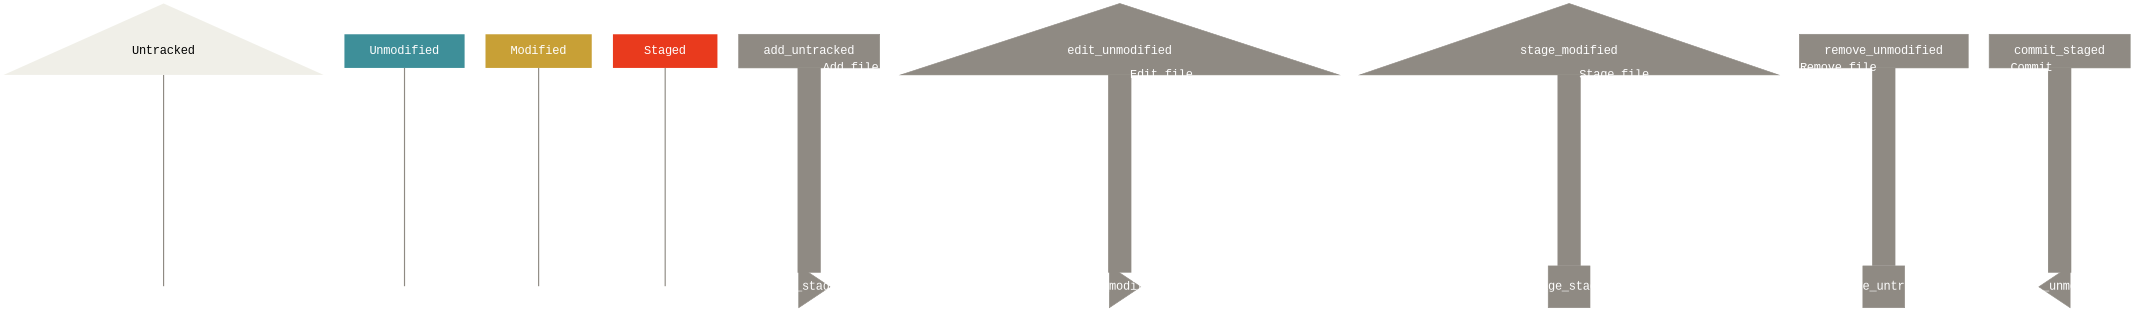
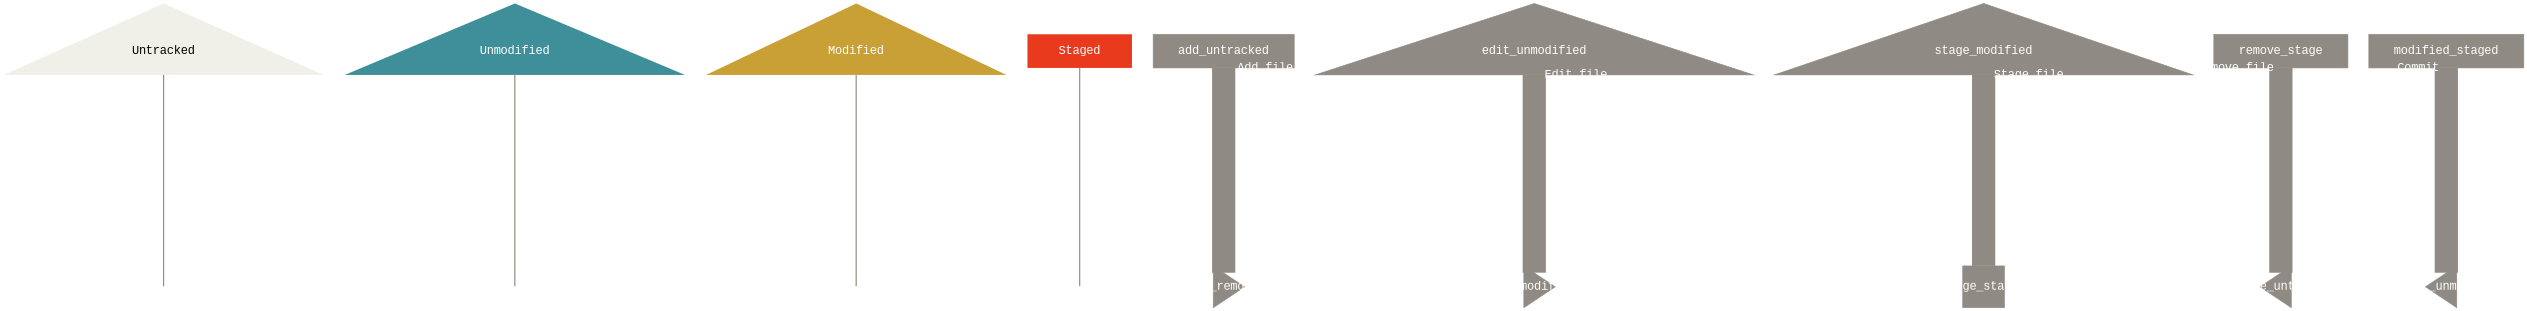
  graph {
    nodesep=.5
    ranksep=4
    node [fontcolor="#ffffff" fontname="Menlo, Monaco, Consolas, Lucida Console, Courier New, monospace" fontsize=20 margin=".6,.25" penwidth=1 shape=triangle style=filled color="#8f8a83"]
    edge [color="#8f8a83" dir=none penwidth=40 labeldistance=0 labelfontcolor="#ffffff" labelfontname="Menlo, Monaco, Consolas, Lucida Console, Courier New, monospace" labelfontsize=20]
    n1 [fillcolor="#f0efe8" fontcolor="#000000" label=Untracked penwidth=0 width=2.5 color=""]
    untracked_h [fixedsize=true height=0 orientation=90 style=invis width=1]
-   n3 [fillcolor="#3e8f99" label=Unmodified penwidth=0 shape=box width=2.5 color=""]
+   n3 [fillcolor="#3e8f99" label=Unmodified penwidth=0 width=2.5 color=""]
    unmodified_h [fixedsize=true height=0 orientation=90 style=invis width=1]
-   n5 [fillcolor="#c8a036" label=Modified penwidth=0 shape=box width=2.5 color=""]
+   n5 [fillcolor="#c8a036" label=Modified penwidth=0 width=2.5 color=""]
    modified_h [fixedsize=true height=0 orientation=90 style=invis width=1]
    n7 [fillcolor="#e93a1d" label=Staged penwidth=0 shape=box width=2.5 color=""]
    staged_h [fixedsize=true height=0 orientation=90 style=invis width=1]
    add_untracked [shape=box width=0]
-   add_staged [fixedsize=true height=1 orientation=270 width=1]
+   add_staged [fixedsize=true height=1 orientation=270 width=1 label=add_remove]
    edit_unmodified [width=0]
-   edit_modified [fixedsize=true height=1 orientation=270 width=1]
+   edit_modified [fixedsize=true height=1 orientation=270 width=1 label=add_modified]
    stage_modified [width=0]
    stage_staged [fixedsize=true height=1 orientation=270 shape=box width=1]
-   remove_unmodified [shape=box width=0]
-   remove_untracked [fixedsize=true height=1 orientation=90 shape=box width=1]
-   commit_staged [shape=box width=0]
+   remove_unmodified [shape=box width=0 label=remove_stage]
+   remove_untracked [fixedsize=true height=1 orientation=90 width=1]
+   commit_staged [shape=box width=0 label=modified_staged]
    commit_unmodified [fixedsize=true height=1 orientation=90 width=1]
    n1 -- untracked_h [penwidth=2 labeldistance="" labelfontcolor="" labelfontname="" labelfontsize=""]
    n3 -- unmodified_h [penwidth=2 labeldistance="" labelfontcolor="" labelfontname="" labelfontsize=""]
    n5 -- modified_h [penwidth=2 labeldistance="" labelfontcolor="" labelfontname="" labelfontsize=""]
    n7 -- staged_h [penwidth=2 labeldistance="" labelfontcolor="" labelfontname="" labelfontsize=""]
    add_untracked -- add_staged [taillabel="            Add file"]
    edit_unmodified -- edit_modified [taillabel="            Edit file"]
    stage_modified -- stage_staged [taillabel="             Stage file"]
    remove_unmodified -- remove_untracked [taillabel="Remove file             "]
    commit_staged -- commit_unmodified [taillabel="Commit        "]
  }
